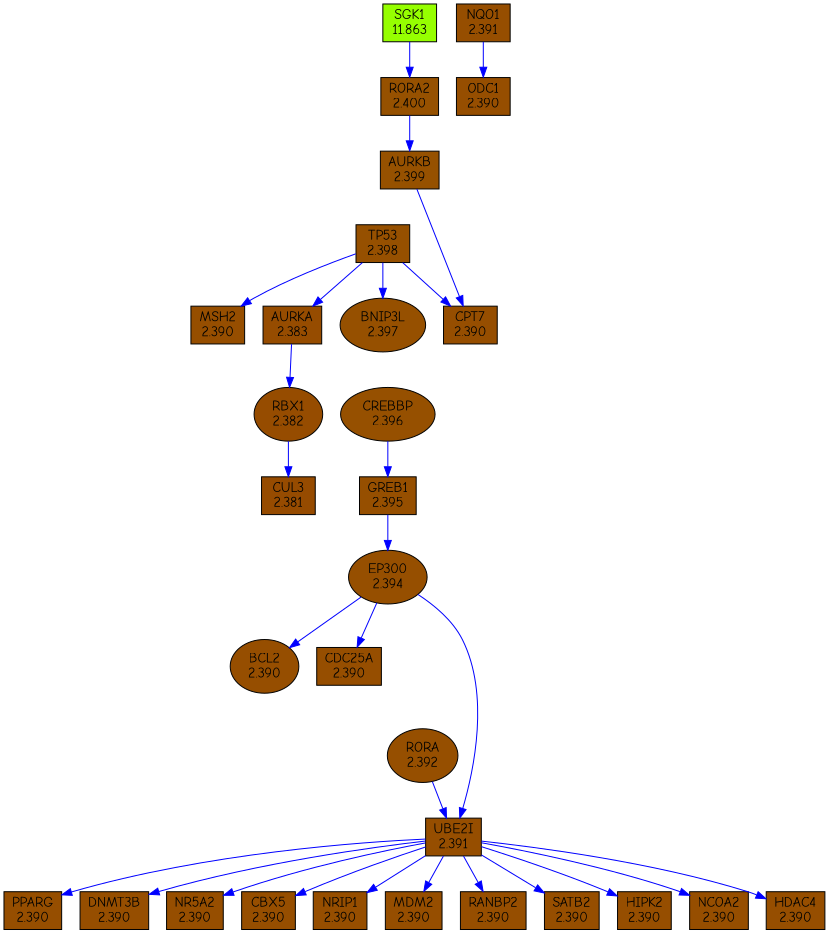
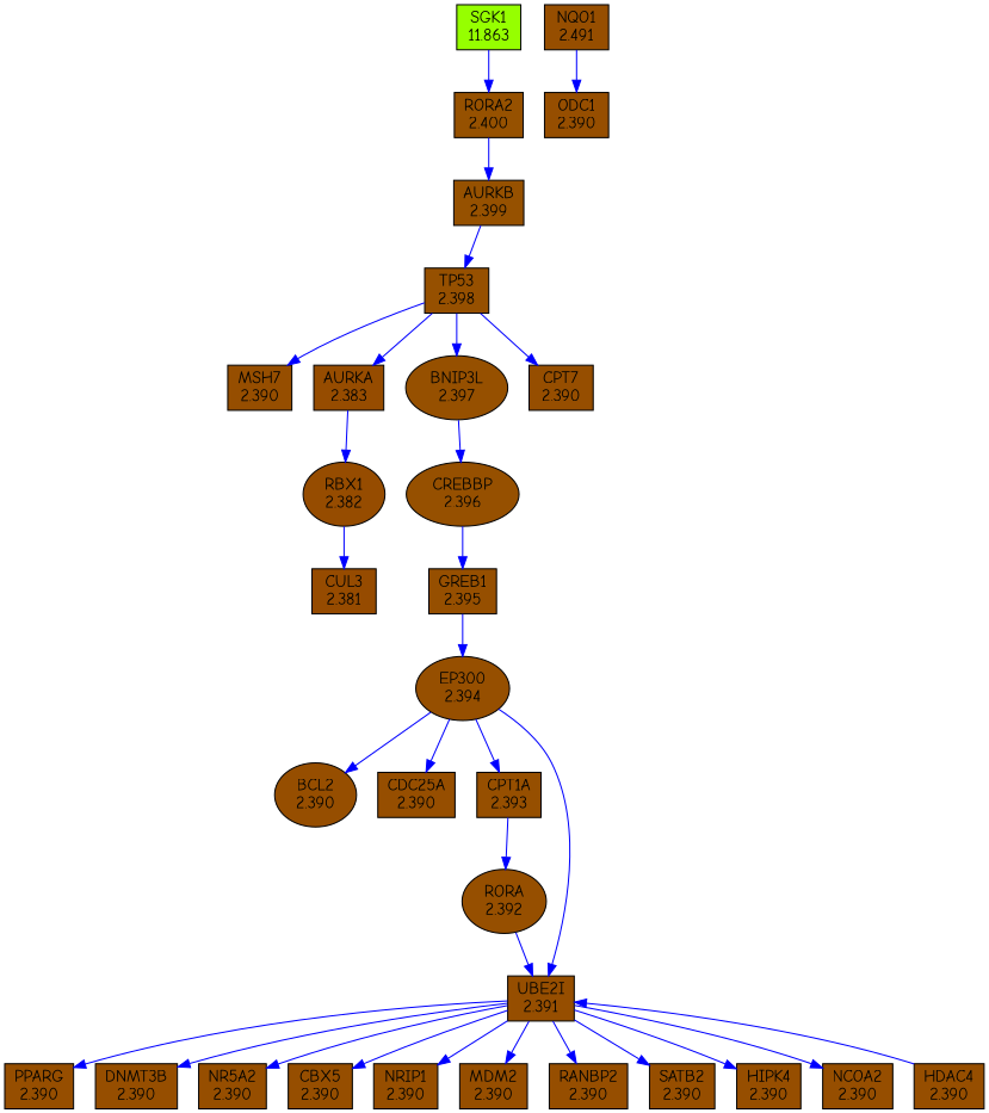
  digraph {
    fontname="Comic Neue"
    node [fillcolor="#964e00" fontname="Comic Neue" shape=box style=filled]
    edge [color=blue fontname="Comic Neue"]
    n1 [fillcolor="#965000" label="TP53\n2.398"]
-   n2 [label="MSH2\n2.390"]
+   n2 [label="MSH7\n2.390"]
    n3 [fillcolor="#964c00" label="AURKA\n2.383"]
    n4 [label="CPT7\n2.390"]
    n5 [fillcolor="#965000" label="BNIP3L\n2.397" shape=ellipse]
    n6 [fillcolor="#964c00" label="RBX1\n2.382" shape=ellipse]
    n7 [fillcolor="#965000" label="CREBBP\n2.396" shape=ellipse]
    n8 [fillcolor="#964b00" label="CUL3\n2.381"]
    n9 [fillcolor="#965100" label="AURKB\n2.399"]
    n10 [label="ODC1\n2.390"]
    n11 [fillcolor="#964f00" label="EP300\n2.394" shape=ellipse]
    n12 [label="BCL2\n2.390" shape=ellipse]
    n13 [label="CDC25A\n2.390"]
+   n14 [fillcolor="#964f00" label="CPT1A\n2.393"]
    n15 [label="UBE2I\n2.391"]
-   n16 [label="NQO1\n2.391"]
+   n16 [label="NQO1\n2.491"]
    n17 [fillcolor="#964f00" label="RORA\n2.392" shape=ellipse]
    n18 [label="PPARG\n2.390"]
    n19 [label="DNMT3B\n2.390"]
    n20 [fillcolor="#964f00" label="GREB1\n2.395"]
    n21 [label="NR5A2\n2.390"]
    n22 [label="CBX5\n2.390"]
    n23 [fillcolor="#965100" label="RORA2\n2.400"]
    n24 [label="NRIP1\n2.390"]
    n25 [label="MDM2\n2.390"]
    n26 [label="RANBP2\n2.390"]
    n27 [label="SATB2\n2.390"]
-   n28 [label="HIPK2\n2.390"]
+   n28 [label="HIPK4\n2.390"]
    n29 [label="NCOA2\n2.390"]
    n30 [label="HDAC4\n2.390"]
    n31 [fillcolor="#96ff00" label="SGK1\n11.863"]
    n1 -> n2
    n1 -> n3
    n1 -> n4
    n1 -> n5
    n3 -> n6
+   n5 -> n7
    n6 -> n8
    n7 -> n20
-   n9 -> n4
+   n9 -> n1
    n11 -> n12
    n11 -> n13
+   n11 -> n14
    n11 -> n15
+   n14 -> n17
    n15 -> n18
    n15 -> n19
    n15 -> n21
    n15 -> n22
    n15 -> n24
    n15 -> n25
    n15 -> n26
    n15 -> n27
    n15 -> n28
    n15 -> n29
-   n15 -> n30
+   n30 -> n15
    n16 -> n10
    n17 -> n15
    n20 -> n11
    n23 -> n9
    n31 -> n23
  }
